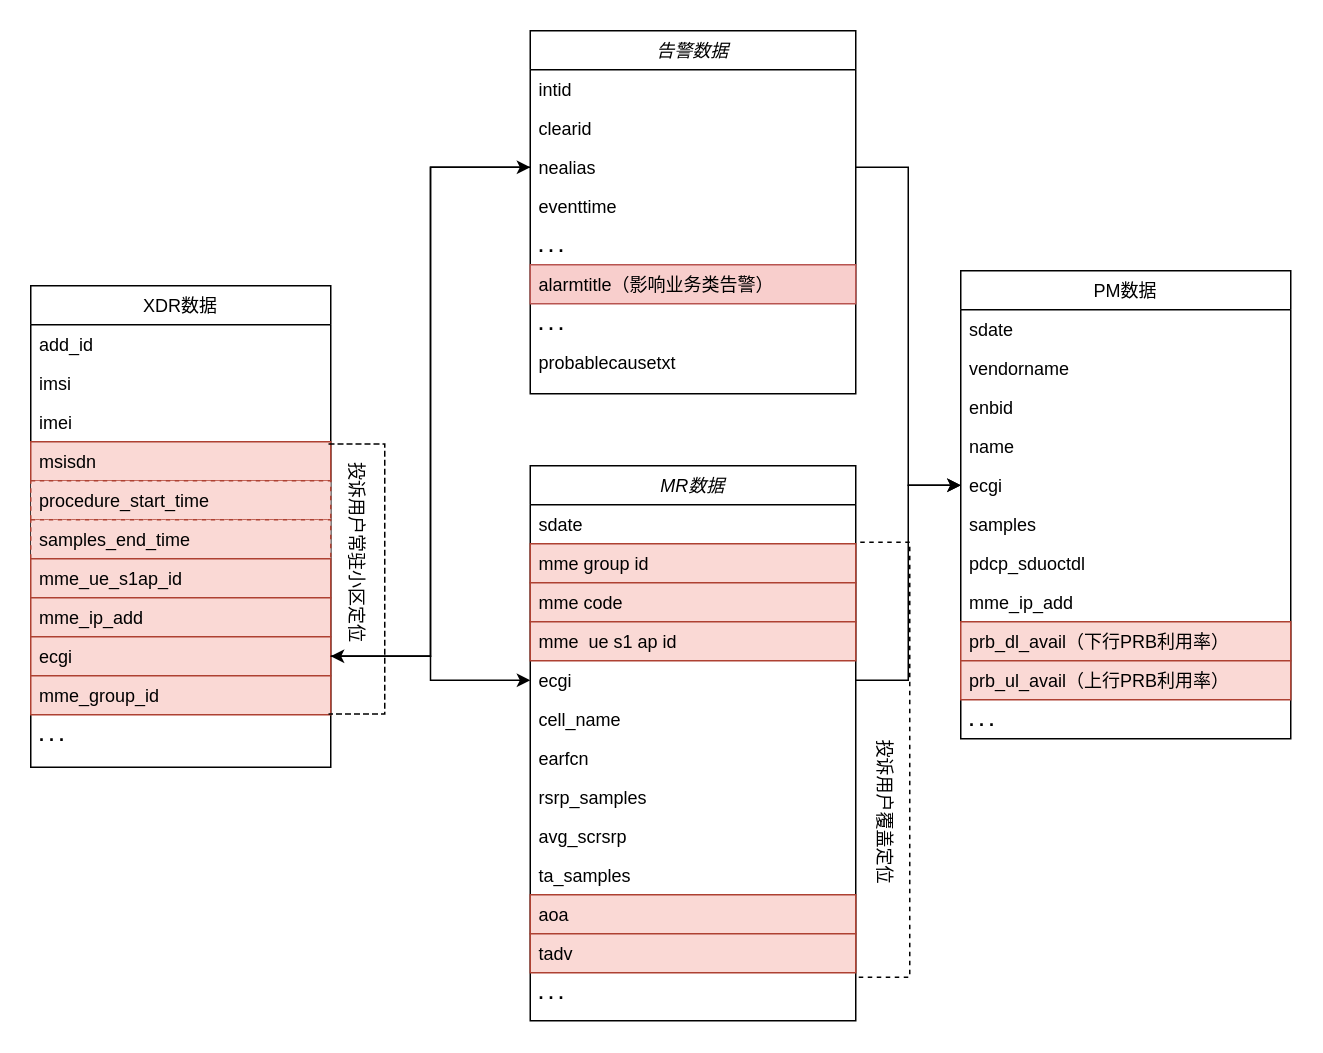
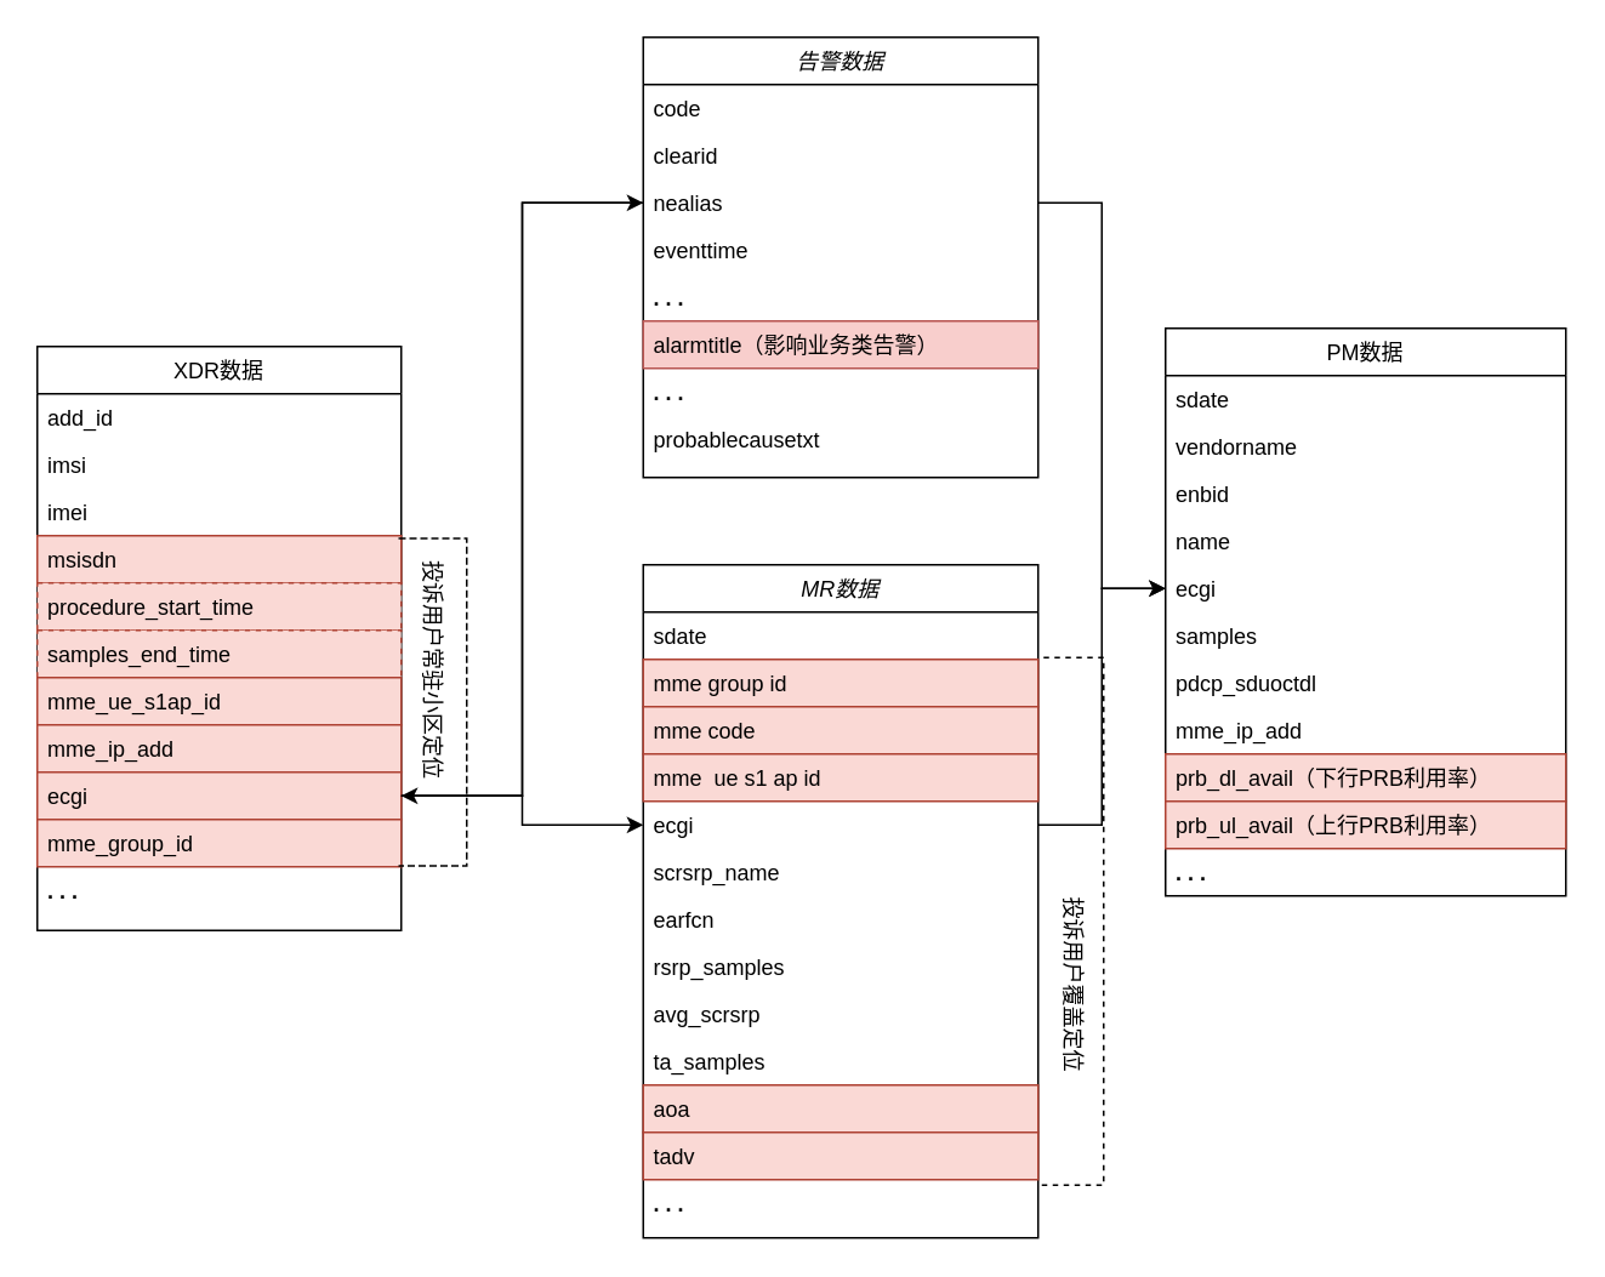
  <mxCell id="0" />
  <mxCell id="1" parent="0" />
  <mxCell id="2" value="告警数据" style="swimlane;fontStyle=2;align=center;verticalAlign=top;childLayout=stackLayout;horizontal=1;startSize=26;horizontalStack=0;resizeParent=1;resizeLast=0;collapsible=1;marginBottom=0;rounded=0;shadow=0;strokeWidth=1;" parent="1" vertex="1"><mxGeometry x="353" y="20" width="217" height="242" as="geometry"><mxRectangle x="230" y="140" width="160" height="26" as="alternateBounds" /></mxGeometry></mxCell>
- <mxCell id="3" value="intid" style="text;align=left;verticalAlign=top;spacingLeft=4;spacingRight=4;overflow=hidden;rotatable=0;points=[[0,0.5],[1,0.5]];portConstraint=eastwest;" parent="2" vertex="1"><mxGeometry y="26" width="217" height="26" as="geometry" /></mxCell>
+ <mxCell id="3" value="code" style="text;align=left;verticalAlign=top;spacingLeft=4;spacingRight=4;overflow=hidden;rotatable=0;points=[[0,0.5],[1,0.5]];portConstraint=eastwest;" parent="2" vertex="1"><mxGeometry y="26" width="217" height="26" as="geometry" /></mxCell>
  <mxCell id="4" value="clearid" style="text;align=left;verticalAlign=top;spacingLeft=4;spacingRight=4;overflow=hidden;rotatable=0;points=[[0,0.5],[1,0.5]];portConstraint=eastwest;rounded=0;shadow=0;html=0;" parent="2" vertex="1"><mxGeometry y="52" width="217" height="26" as="geometry" /></mxCell>
  <mxCell id="5" value="nealias" style="text;align=left;verticalAlign=top;spacingLeft=4;spacingRight=4;overflow=hidden;rotatable=0;points=[[0,0.5],[1,0.5]];portConstraint=eastwest;rounded=0;shadow=0;html=0;" parent="2" vertex="1"><mxGeometry y="78" width="217" height="26" as="geometry" /></mxCell>
  <mxCell id="6" value="eventtime" style="text;align=left;verticalAlign=top;spacingLeft=4;spacingRight=4;overflow=hidden;rotatable=0;points=[[0,0.5],[1,0.5]];portConstraint=eastwest;rounded=0;shadow=0;html=0;" vertex="1" parent="2"><mxGeometry y="104" width="217" height="26" as="geometry" /></mxCell>
  <mxCell id="7" value=". . ." style="text;align=left;verticalAlign=top;spacingLeft=4;spacingRight=4;overflow=hidden;rotatable=0;points=[[0,0.5],[1,0.5]];portConstraint=eastwest;rounded=0;shadow=0;html=0;fontStyle=1" vertex="1" parent="2"><mxGeometry y="130" width="217" height="26" as="geometry" /></mxCell>
  <mxCell id="8" value="alarmtitle（影响业务类告警）" style="text;align=left;verticalAlign=top;spacingLeft=4;spacingRight=4;overflow=hidden;rotatable=0;points=[[0,0.5],[1,0.5]];portConstraint=eastwest;rounded=0;shadow=0;fillColor=#f8cecc;strokeColor=#b85450;" vertex="1" parent="2"><mxGeometry y="156" width="217" height="26" as="geometry" /></mxCell>
  <mxCell id="9" value=". . ." style="text;align=left;verticalAlign=top;spacingLeft=4;spacingRight=4;overflow=hidden;rotatable=0;points=[[0,0.5],[1,0.5]];portConstraint=eastwest;rounded=0;shadow=0;html=0;fontStyle=1" vertex="1" parent="2"><mxGeometry y="182" width="217" height="26" as="geometry" /></mxCell>
  <mxCell id="10" value="probablecausetxt" style="text;align=left;verticalAlign=top;spacingLeft=4;spacingRight=4;overflow=hidden;rotatable=0;points=[[0,0.5],[1,0.5]];portConstraint=eastwest;" parent="2" vertex="1"><mxGeometry y="208" width="217" height="26" as="geometry" /></mxCell>
  <mxCell id="11" value="XDR数据" style="swimlane;fontStyle=0;align=center;verticalAlign=top;childLayout=stackLayout;horizontal=1;startSize=26;horizontalStack=0;resizeParent=1;resizeLast=0;collapsible=1;marginBottom=0;rounded=0;shadow=0;strokeWidth=1;" parent="1" vertex="1"><mxGeometry x="20" y="190" width="200" height="321" as="geometry"><mxRectangle x="550" y="140" width="160" height="26" as="alternateBounds" /></mxGeometry></mxCell>
  <mxCell id="12" value="add_id" style="text;align=left;verticalAlign=top;spacingLeft=4;spacingRight=4;overflow=hidden;rotatable=0;points=[[0,0.5],[1,0.5]];portConstraint=eastwest;" parent="11" vertex="1"><mxGeometry y="26" width="200" height="26" as="geometry" /></mxCell>
  <mxCell id="13" value="imsi" style="text;align=left;verticalAlign=top;spacingLeft=4;spacingRight=4;overflow=hidden;rotatable=0;points=[[0,0.5],[1,0.5]];portConstraint=eastwest;rounded=0;shadow=0;html=0;" parent="11" vertex="1"><mxGeometry y="52" width="200" height="26" as="geometry" /></mxCell>
  <mxCell id="14" value="imei " style="text;align=left;verticalAlign=top;spacingLeft=4;spacingRight=4;overflow=hidden;rotatable=0;points=[[0,0.5],[1,0.5]];portConstraint=eastwest;rounded=0;shadow=0;html=0;" parent="11" vertex="1"><mxGeometry y="78" width="200" height="26" as="geometry" /></mxCell>
  <mxCell id="15" value="msisdn" style="text;align=left;verticalAlign=top;spacingLeft=4;spacingRight=4;overflow=hidden;rotatable=0;points=[[0,0.5],[1,0.5]];portConstraint=eastwest;rounded=0;shadow=0;html=0;fillColor=#fad9d5;strokeColor=#ae4132;" parent="11" vertex="1"><mxGeometry y="104" width="200" height="26" as="geometry" /></mxCell>
  <mxCell id="16" value="procedure_start_time" style="text;align=left;verticalAlign=top;spacingLeft=4;spacingRight=4;overflow=hidden;rotatable=0;points=[[0,0.5],[1,0.5]];portConstraint=eastwest;rounded=0;shadow=0;html=0;dashed=1;labelBorderColor=none;fillColor=#fad9d5;sketch=0;strokeColor=#ae4132;" parent="11" vertex="1"><mxGeometry y="130" width="200" height="26" as="geometry" /></mxCell>
  <mxCell id="17" value="samples_end_time" style="text;align=left;verticalAlign=top;spacingLeft=4;spacingRight=4;overflow=hidden;rotatable=0;points=[[0,0.5],[1,0.5]];portConstraint=eastwest;dashed=1;labelBorderColor=none;fillColor=#fad9d5;shadow=0;sketch=0;strokeColor=#ae4132;" parent="11" vertex="1"><mxGeometry y="156" width="200" height="26" as="geometry" /></mxCell>
  <mxCell id="18" value="mme_ue_s1ap_id" style="text;align=left;verticalAlign=top;spacingLeft=4;spacingRight=4;overflow=hidden;rotatable=0;points=[[0,0.5],[1,0.5]];portConstraint=eastwest;fillColor=#fad9d5;strokeColor=#ae4132;" parent="11" vertex="1"><mxGeometry y="182" width="200" height="26" as="geometry" /></mxCell>
  <mxCell id="19" value="mme_ip_add" style="text;align=left;verticalAlign=top;spacingLeft=4;spacingRight=4;overflow=hidden;rotatable=0;points=[[0,0.5],[1,0.5]];portConstraint=eastwest;fillColor=#fad9d5;strokeColor=#ae4132;" vertex="1" parent="11"><mxGeometry y="208" width="200" height="26" as="geometry" /></mxCell>
  <mxCell id="20" value="ecgi" style="text;align=left;verticalAlign=top;spacingLeft=4;spacingRight=4;overflow=hidden;rotatable=0;points=[[0,0.5],[1,0.5]];portConstraint=eastwest;fillColor=#fad9d5;strokeColor=#ae4132;" vertex="1" parent="11"><mxGeometry y="234" width="200" height="26" as="geometry" /></mxCell>
  <mxCell id="21" value="mme_group_id" style="text;align=left;verticalAlign=top;spacingLeft=4;spacingRight=4;overflow=hidden;rotatable=0;points=[[0,0.5],[1,0.5]];portConstraint=eastwest;fillColor=#fad9d5;strokeColor=#ae4132;" vertex="1" parent="11"><mxGeometry y="260" width="200" height="26" as="geometry" /></mxCell>
  <mxCell id="22" value=". . ." style="text;align=left;verticalAlign=top;spacingLeft=4;spacingRight=4;overflow=hidden;rotatable=0;points=[[0,0.5],[1,0.5]];portConstraint=eastwest;fontStyle=1" vertex="1" parent="11"><mxGeometry y="286" width="200" height="26" as="geometry" /></mxCell>
  <mxCell id="23" value="MR数据" style="swimlane;fontStyle=2;align=center;verticalAlign=top;childLayout=stackLayout;horizontal=1;startSize=26;horizontalStack=0;resizeParent=1;resizeLast=0;collapsible=1;marginBottom=0;rounded=0;shadow=0;strokeWidth=1;" vertex="1" parent="1"><mxGeometry x="353" y="310" width="217" height="370" as="geometry"><mxRectangle x="230" y="140" width="160" height="26" as="alternateBounds" /></mxGeometry></mxCell>
  <mxCell id="24" value="sdate" style="text;align=left;verticalAlign=top;spacingLeft=4;spacingRight=4;overflow=hidden;rotatable=0;points=[[0,0.5],[1,0.5]];portConstraint=eastwest;" vertex="1" parent="23"><mxGeometry y="26" width="217" height="26" as="geometry" /></mxCell>
  <mxCell id="25" value="mme group id" style="text;align=left;verticalAlign=top;spacingLeft=4;spacingRight=4;overflow=hidden;rotatable=0;points=[[0,0.5],[1,0.5]];portConstraint=eastwest;fillColor=#fad9d5;strokeColor=#ae4132;gradientColor=none;" vertex="1" parent="23"><mxGeometry y="52" width="217" height="26" as="geometry" /></mxCell>
  <mxCell id="26" value="mme code" style="text;align=left;verticalAlign=top;spacingLeft=4;spacingRight=4;overflow=hidden;rotatable=0;points=[[0,0.5],[1,0.5]];portConstraint=eastwest;fillColor=#fad9d5;strokeColor=#ae4132;gradientColor=none;" vertex="1" parent="23"><mxGeometry y="78" width="217" height="26" as="geometry" /></mxCell>
  <mxCell id="27" value="mme  ue s1 ap id" style="text;align=left;verticalAlign=top;spacingLeft=4;spacingRight=4;overflow=hidden;rotatable=0;points=[[0,0.5],[1,0.5]];portConstraint=eastwest;fillColor=#fad9d5;strokeColor=#ae4132;gradientColor=none;" vertex="1" parent="23"><mxGeometry y="104" width="217" height="26" as="geometry" /></mxCell>
  <mxCell id="28" value="ecgi" style="text;align=left;verticalAlign=top;spacingLeft=4;spacingRight=4;overflow=hidden;rotatable=0;points=[[0,0.5],[1,0.5]];portConstraint=eastwest;rounded=0;shadow=0;html=0;" vertex="1" parent="23"><mxGeometry y="130" width="217" height="26" as="geometry" /></mxCell>
- <mxCell id="29" value="cell_name" style="text;align=left;verticalAlign=top;spacingLeft=4;spacingRight=4;overflow=hidden;rotatable=0;points=[[0,0.5],[1,0.5]];portConstraint=eastwest;rounded=0;shadow=0;html=0;" vertex="1" parent="23"><mxGeometry y="156" width="217" height="26" as="geometry" /></mxCell>
+ <mxCell id="29" value="scrsrp_name" style="text;align=left;verticalAlign=top;spacingLeft=4;spacingRight=4;overflow=hidden;rotatable=0;points=[[0,0.5],[1,0.5]];portConstraint=eastwest;rounded=0;shadow=0;html=0;" vertex="1" parent="23"><mxGeometry y="156" width="217" height="26" as="geometry" /></mxCell>
  <mxCell id="30" value="earfcn" style="text;align=left;verticalAlign=top;spacingLeft=4;spacingRight=4;overflow=hidden;rotatable=0;points=[[0,0.5],[1,0.5]];portConstraint=eastwest;rounded=0;shadow=0;html=0;" vertex="1" parent="23"><mxGeometry y="182" width="217" height="26" as="geometry" /></mxCell>
  <mxCell id="31" value="rsrp_samples" style="text;align=left;verticalAlign=top;spacingLeft=4;spacingRight=4;overflow=hidden;rotatable=0;points=[[0,0.5],[1,0.5]];portConstraint=eastwest;rounded=0;shadow=0;html=0;fontStyle=0" vertex="1" parent="23"><mxGeometry y="208" width="217" height="26" as="geometry" /></mxCell>
  <mxCell id="32" value="avg_scrsrp" style="text;align=left;verticalAlign=top;spacingLeft=4;spacingRight=4;overflow=hidden;rotatable=0;points=[[0,0.5],[1,0.5]];portConstraint=eastwest;rounded=0;shadow=0;fillColor=none;strokeColor=none;" vertex="1" parent="23"><mxGeometry y="234" width="217" height="26" as="geometry" /></mxCell>
  <mxCell id="33" value="ta_samples" style="text;align=left;verticalAlign=top;spacingLeft=4;spacingRight=4;overflow=hidden;rotatable=0;points=[[0,0.5],[1,0.5]];portConstraint=eastwest;rounded=0;shadow=0;html=0;fontStyle=0" vertex="1" parent="23"><mxGeometry y="260" width="217" height="26" as="geometry" /></mxCell>
  <mxCell id="34" value="aoa" style="text;align=left;verticalAlign=top;spacingLeft=4;spacingRight=4;overflow=hidden;rotatable=0;points=[[0,0.5],[1,0.5]];portConstraint=eastwest;strokeColor=#ae4132;fillColor=#fad9d5;" vertex="1" parent="23"><mxGeometry y="286" width="217" height="26" as="geometry" /></mxCell>
  <mxCell id="35" value="tadv" style="text;align=left;verticalAlign=top;spacingLeft=4;spacingRight=4;overflow=hidden;rotatable=0;points=[[0,0.5],[1,0.5]];portConstraint=eastwest;strokeColor=#ae4132;fillColor=#fad9d5;" vertex="1" parent="23"><mxGeometry y="312" width="217" height="26" as="geometry" /></mxCell>
  <mxCell id="36" value=". . ." style="text;align=left;verticalAlign=top;spacingLeft=4;spacingRight=4;overflow=hidden;rotatable=0;points=[[0,0.5],[1,0.5]];portConstraint=eastwest;fontStyle=1" vertex="1" parent="23"><mxGeometry y="338" width="217" height="26" as="geometry" /></mxCell>
  <mxCell id="37" value="PM数据" style="swimlane;fontStyle=0;align=center;verticalAlign=top;childLayout=stackLayout;horizontal=1;startSize=26;horizontalStack=0;resizeParent=1;resizeLast=0;collapsible=1;marginBottom=0;rounded=0;shadow=0;strokeWidth=1;" vertex="1" parent="1"><mxGeometry x="640" y="180" width="220" height="312" as="geometry"><mxRectangle x="550" y="140" width="160" height="26" as="alternateBounds" /></mxGeometry></mxCell>
  <mxCell id="38" value="sdate" style="text;align=left;verticalAlign=top;spacingLeft=4;spacingRight=4;overflow=hidden;rotatable=0;points=[[0,0.5],[1,0.5]];portConstraint=eastwest;" vertex="1" parent="37"><mxGeometry y="26" width="220" height="26" as="geometry" /></mxCell>
  <mxCell id="39" value="vendorname" style="text;align=left;verticalAlign=top;spacingLeft=4;spacingRight=4;overflow=hidden;rotatable=0;points=[[0,0.5],[1,0.5]];portConstraint=eastwest;rounded=0;shadow=0;html=0;" vertex="1" parent="37"><mxGeometry y="52" width="220" height="26" as="geometry" /></mxCell>
  <mxCell id="40" value="enbid" style="text;align=left;verticalAlign=top;spacingLeft=4;spacingRight=4;overflow=hidden;rotatable=0;points=[[0,0.5],[1,0.5]];portConstraint=eastwest;rounded=0;shadow=0;html=0;" vertex="1" parent="37"><mxGeometry y="78" width="220" height="26" as="geometry" /></mxCell>
  <mxCell id="41" value="name" style="text;align=left;verticalAlign=top;spacingLeft=4;spacingRight=4;overflow=hidden;rotatable=0;points=[[0,0.5],[1,0.5]];portConstraint=eastwest;rounded=0;shadow=0;html=0;" vertex="1" parent="37"><mxGeometry y="104" width="220" height="26" as="geometry" /></mxCell>
  <mxCell id="42" value="ecgi" style="text;align=left;verticalAlign=top;spacingLeft=4;spacingRight=4;overflow=hidden;rotatable=0;points=[[0,0.5],[1,0.5]];portConstraint=eastwest;rounded=0;shadow=0;html=0;dashed=1;labelBorderColor=none;fillColor=none;sketch=0;" vertex="1" parent="37"><mxGeometry y="130" width="220" height="26" as="geometry" /></mxCell>
  <mxCell id="43" value="samples" style="text;align=left;verticalAlign=top;spacingLeft=4;spacingRight=4;overflow=hidden;rotatable=0;points=[[0,0.5],[1,0.5]];portConstraint=eastwest;dashed=1;labelBorderColor=none;fillColor=none;shadow=0;sketch=0;" vertex="1" parent="37"><mxGeometry y="156" width="220" height="26" as="geometry" /></mxCell>
  <mxCell id="44" value="pdcp_sduoctdl" style="text;align=left;verticalAlign=top;spacingLeft=4;spacingRight=4;overflow=hidden;rotatable=0;points=[[0,0.5],[1,0.5]];portConstraint=eastwest;" vertex="1" parent="37"><mxGeometry y="182" width="220" height="26" as="geometry" /></mxCell>
  <mxCell id="45" value="mme_ip_add" style="text;align=left;verticalAlign=top;spacingLeft=4;spacingRight=4;overflow=hidden;rotatable=0;points=[[0,0.5],[1,0.5]];portConstraint=eastwest;" vertex="1" parent="37"><mxGeometry y="208" width="220" height="26" as="geometry" /></mxCell>
  <mxCell id="46" value="prb_dl_avail（下行PRB利用率）" style="text;align=left;verticalAlign=top;spacingLeft=4;spacingRight=4;overflow=hidden;rotatable=0;points=[[0,0.5],[1,0.5]];portConstraint=eastwest;fillColor=#fad9d5;strokeColor=#ae4132;" vertex="1" parent="37"><mxGeometry y="234" width="220" height="26" as="geometry" /></mxCell>
  <mxCell id="47" value="prb_ul_avail（上行PRB利用率）" style="text;align=left;verticalAlign=top;spacingLeft=4;spacingRight=4;overflow=hidden;rotatable=0;points=[[0,0.5],[1,0.5]];portConstraint=eastwest;fillColor=#fad9d5;strokeColor=#ae4132;" vertex="1" parent="37"><mxGeometry y="260" width="220" height="26" as="geometry" /></mxCell>
  <mxCell id="48" value=". . ." style="text;align=left;verticalAlign=top;spacingLeft=4;spacingRight=4;overflow=hidden;rotatable=0;points=[[0,0.5],[1,0.5]];portConstraint=eastwest;fontStyle=1" vertex="1" parent="37"><mxGeometry y="286" width="220" height="26" as="geometry" /></mxCell>
  <mxCell id="49" style="edgeStyle=orthogonalEdgeStyle;rounded=0;orthogonalLoop=1;jettySize=auto;html=1;exitX=1;exitY=0.5;exitDx=0;exitDy=0;elbow=vertical;" edge="1" parent="1" source="20" target="5"><mxGeometry relative="1" as="geometry" /></mxCell>
  <mxCell id="50" style="edgeStyle=orthogonalEdgeStyle;rounded=0;orthogonalLoop=1;jettySize=auto;html=1;entryX=1;entryY=0.5;entryDx=0;entryDy=0;elbow=vertical;" edge="1" parent="1" source="5" target="20"><mxGeometry relative="1" as="geometry" /></mxCell>
  <mxCell id="51" style="edgeStyle=orthogonalEdgeStyle;rounded=0;orthogonalLoop=1;jettySize=auto;html=1;entryX=0;entryY=0.5;entryDx=0;entryDy=0;elbow=vertical;" edge="1" parent="1" source="20" target="28"><mxGeometry relative="1" as="geometry" /></mxCell>
  <mxCell id="52" style="edgeStyle=orthogonalEdgeStyle;rounded=0;orthogonalLoop=1;jettySize=auto;html=1;entryX=0;entryY=0.5;entryDx=0;entryDy=0;elbow=vertical;" edge="1" parent="1" source="28" target="42"><mxGeometry relative="1" as="geometry" /></mxCell>
  <mxCell id="53" style="edgeStyle=orthogonalEdgeStyle;rounded=0;orthogonalLoop=1;jettySize=auto;html=1;entryX=0;entryY=0.5;entryDx=0;entryDy=0;elbow=vertical;" edge="1" parent="1" source="5" target="42"><mxGeometry relative="1" as="geometry" /></mxCell>
  <mxCell id="54" value="" style="shape=partialRectangle;whiteSpace=wrap;html=1;bottom=1;right=1;left=1;top=0;fillColor=none;routingCenterX=-0.5;shadow=0;labelBorderColor=none;sketch=0;strokeColor=default;rotation=-90;dashed=1;" vertex="1" parent="1"><mxGeometry x="147.5" y="367" width="180" height="37" as="geometry" /></mxCell>
  <mxCell id="55" value="投诉用户常驻小区定位" style="text;resizable=0;autosize=1;align=center;verticalAlign=middle;points=[];fillColor=none;strokeColor=none;rounded=0;shadow=0;dashed=1;labelBorderColor=none;sketch=0;horizontal=1;rotation=90;" vertex="1" parent="1"><mxGeometry x="167.5" y="358" width="140" height="20" as="geometry" /></mxCell>
  <mxCell id="56" value="" style="strokeWidth=1;html=1;shape=mxgraph.flowchart.annotation_1;align=left;pointerEvents=1;shadow=0;dashed=1;labelBorderColor=none;sketch=0;fillColor=none;gradientColor=none;rotation=-180;" vertex="1" parent="1"><mxGeometry x="572" y="361" width="34" height="290" as="geometry" /></mxCell>
  <mxCell id="57" value="投诉用户覆盖定位" style="text;resizable=0;autosize=1;align=center;verticalAlign=middle;points=[];fillColor=none;strokeColor=none;rounded=0;shadow=0;dashed=1;labelBorderColor=none;sketch=0;horizontal=1;rotation=90;" vertex="1" parent="1"><mxGeometry x="534" y="531" width="110" height="20" as="geometry" /></mxCell>
